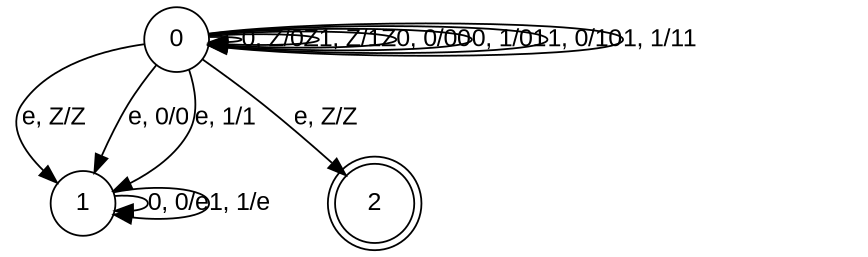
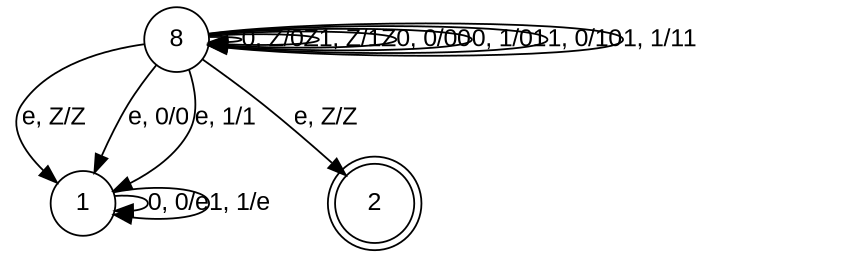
  digraph {
    fontname="Liberation Sans"
    rankdir=TB
    node [fontname="Liberation Sans" shape=circle]
    edge [fontname="Liberation Sans"]
-   0
+   0 [label=8]
    1
    2 [shape=doublecircle]
    0 -> 0 [label="0, Z/0Z"]
    0 -> 0 [label="1, Z/1Z"]
    0 -> 0 [label="0, 0/00"]
    0 -> 0 [label="0, 1/01"]
    0 -> 0 [label="1, 0/10"]
    0 -> 0 [label="1, 1/11"]
    0 -> 1 [label="e, Z/Z"]
    0 -> 1 [label="e, 0/0"]
    0 -> 1 [label="e, 1/1"]
    0 -> 2 [label="e, Z/Z"]
    1 -> 1 [label="0, 0/e"]
    1 -> 1 [label="1, 1/e"]
  }
